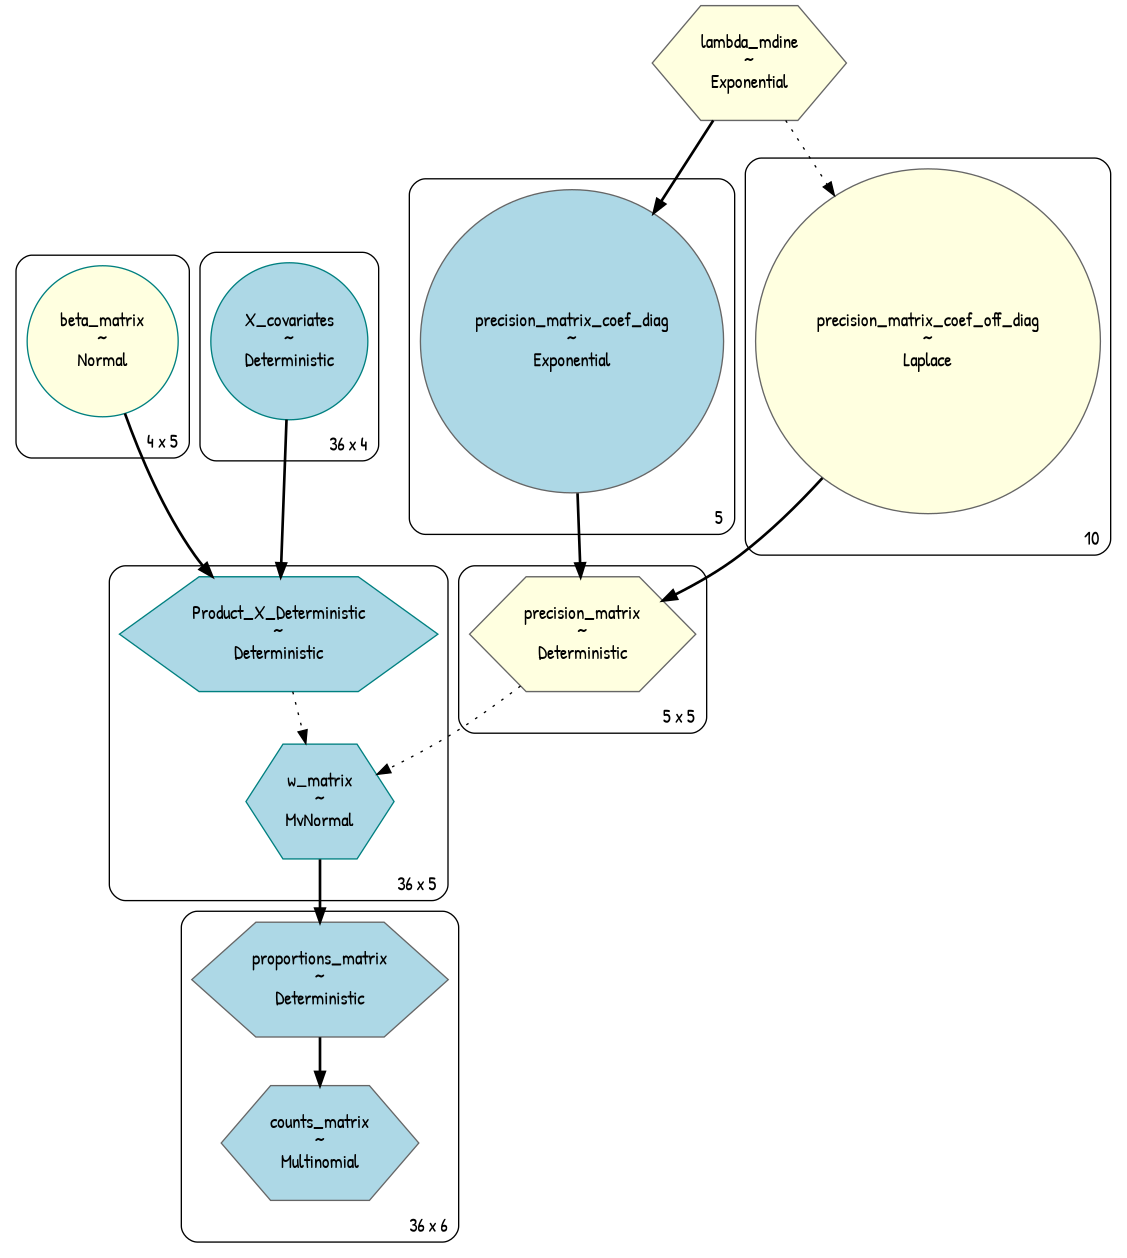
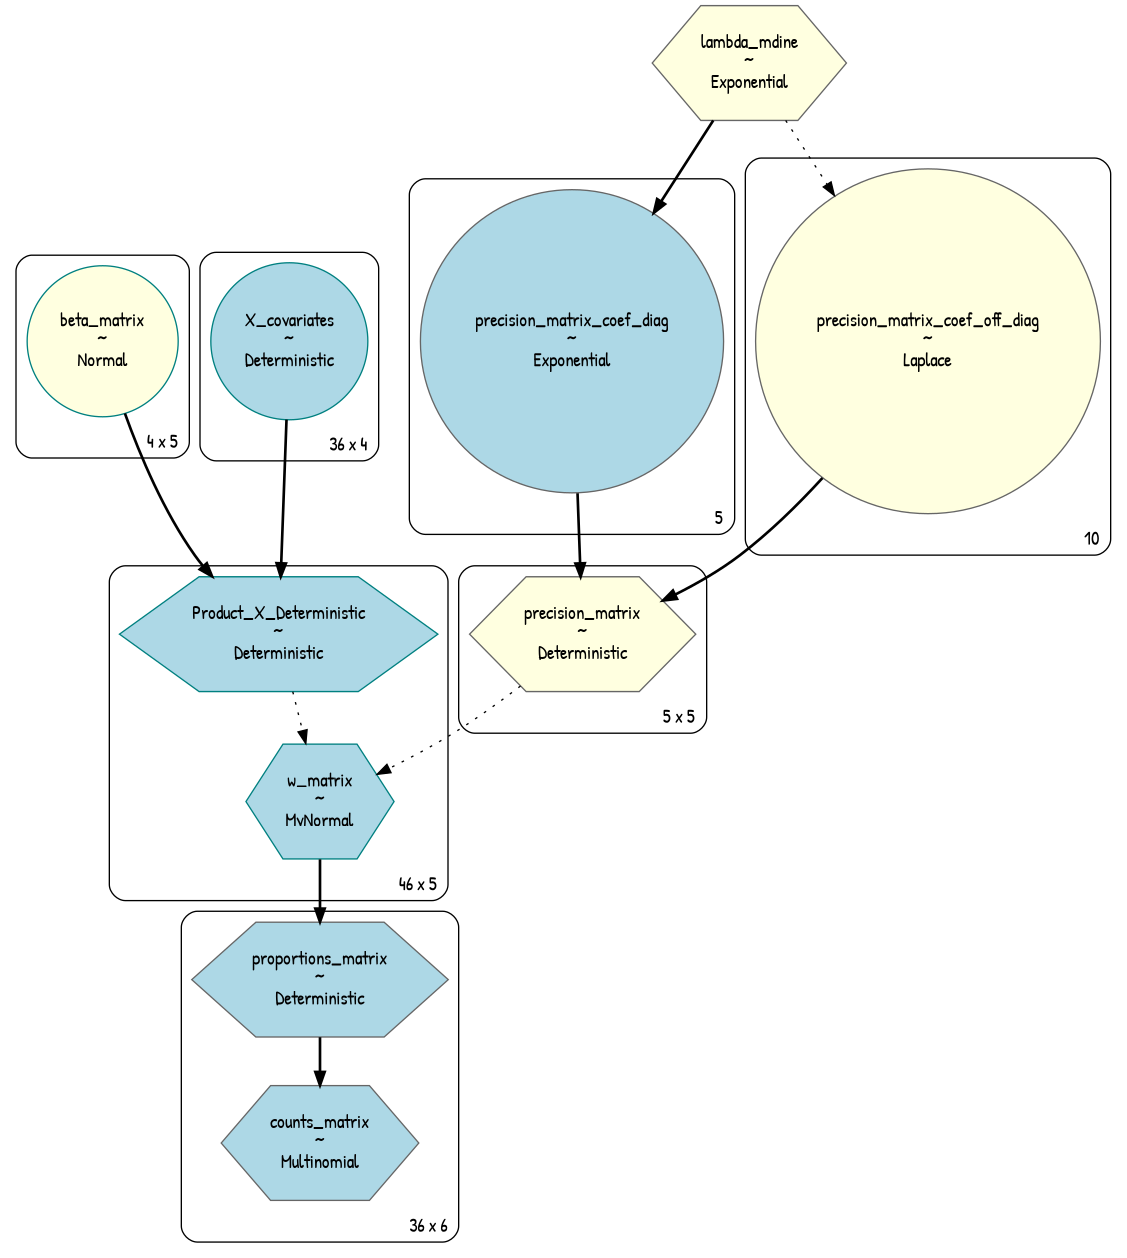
  digraph {
    fontname="Patrick Hand"
    node [color=gray40 fillcolor=lightblue fontname="Patrick Hand" shape=hexagon style=filled]
    edge [fontname="Patrick Hand" style=bold]
    n1 [color=teal fillcolor=lightyellow label="beta_matrix\n~\nNormal" shape=circle]
    n2 [label="precision_matrix_coef_diag\n~\nExponential" shape=circle]
    n3 [fillcolor=lightyellow label="precision_matrix_coef_off_diag\n~\nLaplace" shape=circle]
    n4 [fillcolor=lightyellow label="precision_matrix\n~\nDeterministic"]
    n5 [color=teal label="X_covariates\n~\nDeterministic" shape=circle]
    n6 [color=teal label="Product_X_Deterministic\n~\nDeterministic"]
    n7 [color=teal label="w_matrix\n~\nMvNormal"]
    n8 [label="proportions_matrix\n~\nDeterministic"]
    n9 [label="counts_matrix\n~\nMultinomial"]
    n10 [fillcolor=lightyellow label="lambda_mdine\n~\nExponential"]
    subgraph cluster_1 {
      label="4 x 5"
      labeljust=r
      labelloc=b
      style=rounded
      n1
    }
    subgraph cluster_2 {
      label=5
      labeljust=r
      labelloc=b
      style=rounded
      n2
    }
    subgraph cluster_3 {
      label=10
      labeljust=r
      labelloc=b
      style=rounded
      n3
    }
    subgraph cluster_4 {
      label="5 x 5"
      labeljust=r
      labelloc=b
      style=rounded
      n4
    }
    subgraph cluster_5 {
      label="36 x 4"
      labeljust=r
      labelloc=b
      style=rounded
      n5
    }
    subgraph cluster_6 {
-     label="36 x 5"
+     label="46 x 5"
      labeljust=r
      labelloc=b
      style=rounded
      n6
      n7
    }
    subgraph cluster_7 {
      label="36 x 6"
      labeljust=r
      labelloc=b
      style=rounded
      n8
      n9
    }
    n1 -> n6
    n2 -> n4
    n3 -> n4
    n4 -> n7 [style=dotted]
    n5 -> n6
    n6 -> n7 [style=dotted]
    n7 -> n8
    n8 -> n9
    n10 -> n2
    n10 -> n3 [style=dotted]
  }
